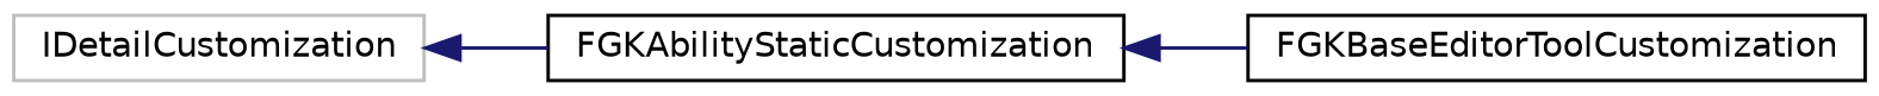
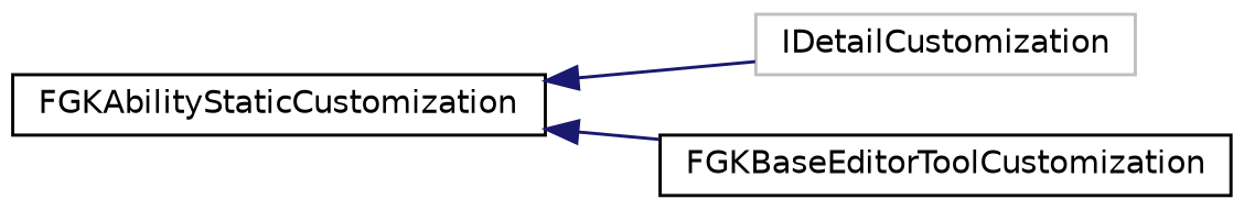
  digraph {
    rankdir=LR
    node [color=black fillcolor=white fontname=Helvetica fontsize=10 shape=record style=filled]
    edge [color=midnightblue dir=back fontname=Helvetica fontsize=10 labelfontname=Helvetica labelfontsize=10 style=solid]
    n1 [color=grey75 height=0.2 label=IDetailCustomization width=0.4]
    n2 [height=0.2 label=FGKAbilityStaticCustomization width=0.4]
    n3 [height=0.2 label=FGKBaseEditorToolCustomization width=0.4]
-   n1 -> n2
+   n2 -> n1
    n2 -> n3
  }
